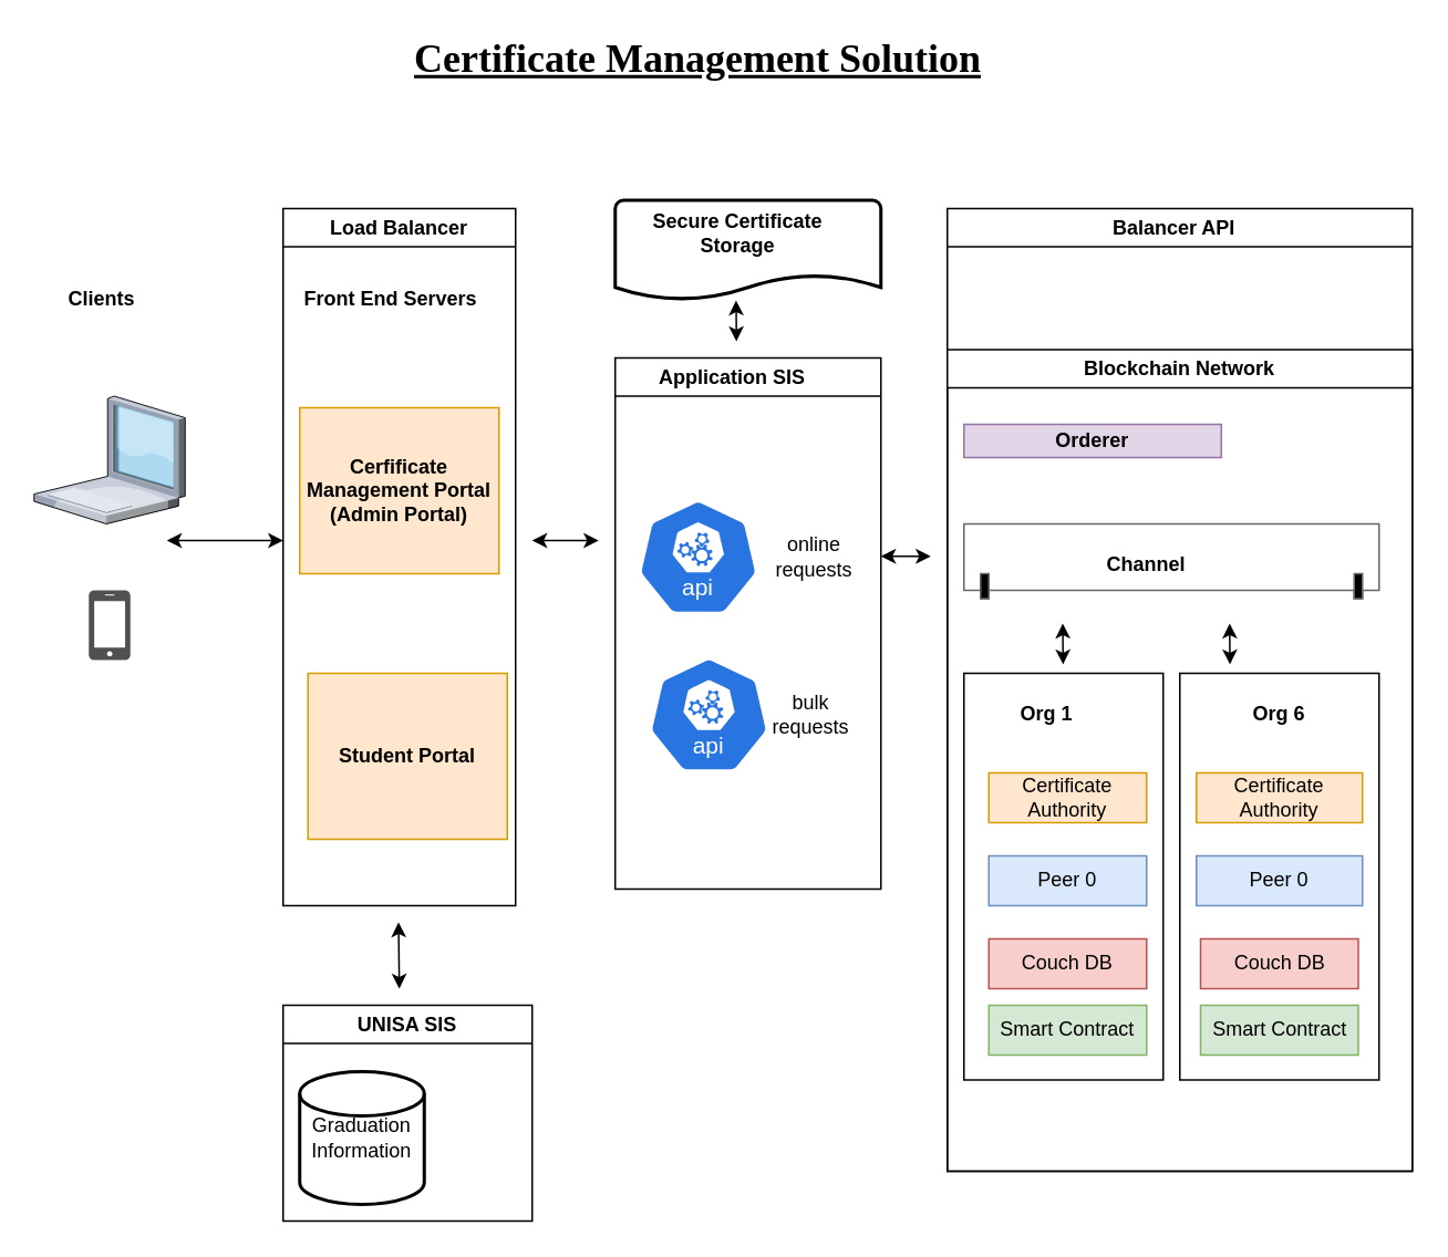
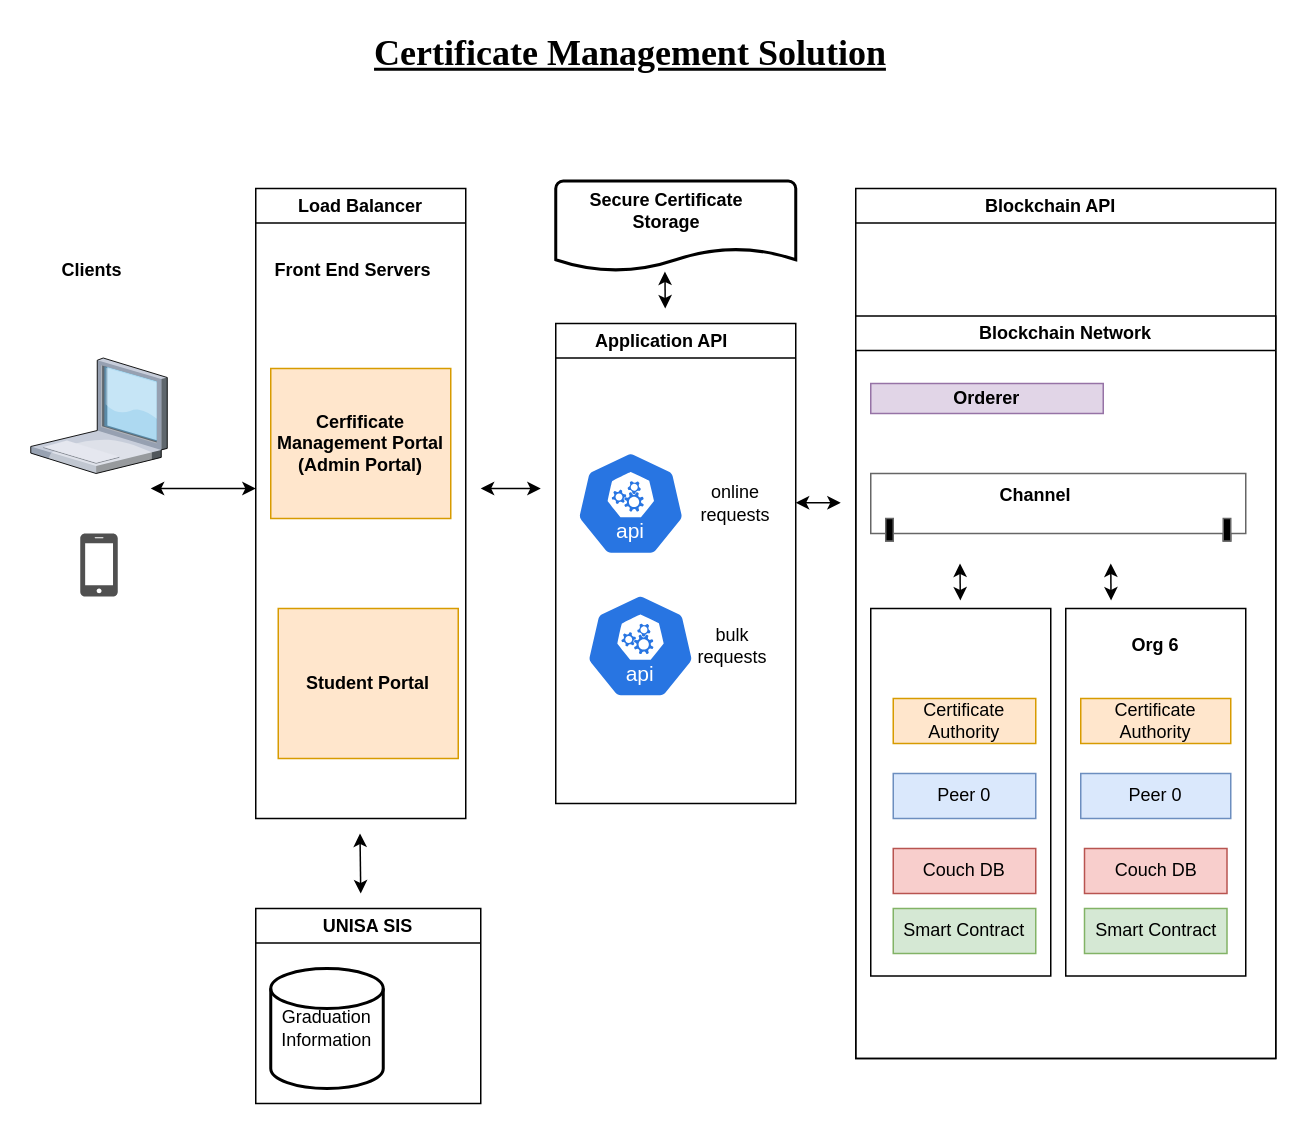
  <mxCell id="0" />
  <mxCell id="1" parent="0" />
  <mxCell id="2" value="" style="strokeWidth=2;html=1;shape=mxgraph.flowchart.document2;whiteSpace=wrap;size=0.25;" parent="1" vertex="1"><mxGeometry x="370" y="120" width="160" height="60" as="geometry" /></mxCell>
  <mxCell id="3" value="&lt;b&gt;Secure Certificate Storage&lt;/b&gt;" style="text;html=1;align=center;verticalAlign=middle;whiteSpace=wrap;rounded=0;" parent="1" vertex="1"><mxGeometry x="376.77" y="125" width="133.54" height="30" as="geometry" /></mxCell>
  <mxCell id="4" value="Load Balancer" style="swimlane;whiteSpace=wrap;html=1;" parent="1" vertex="1"><mxGeometry x="170" y="125" width="140" height="420" as="geometry"><mxRectangle x="320" y="100" width="140" height="30" as="alternateBounds" /></mxGeometry></mxCell>
  <mxCell id="5" value="&lt;b&gt;Front End Servers&lt;/b&gt;" style="text;html=1;align=center;verticalAlign=middle;whiteSpace=wrap;rounded=0;" parent="4" vertex="1"><mxGeometry x="10" y="40" width="110" height="30" as="geometry" /></mxCell>
  <mxCell id="6" value="&lt;b&gt;Cerfificate Management Portal (Admin Portal)&lt;/b&gt;" style="text;html=1;align=center;verticalAlign=middle;whiteSpace=wrap;rounded=0;fillColor=#ffe6cc;strokeColor=#d79b00;" parent="4" vertex="1"><mxGeometry x="10" y="120" width="120" height="100" as="geometry" /></mxCell>
  <mxCell id="7" value="&lt;b&gt;Student Portal&lt;/b&gt;" style="text;html=1;align=center;verticalAlign=middle;whiteSpace=wrap;rounded=0;fillColor=#ffe6cc;strokeColor=#d79b00;" parent="4" vertex="1"><mxGeometry x="15" y="280" width="120" height="100" as="geometry" /></mxCell>
  <mxCell id="8" value="" style="verticalLabelPosition=bottom;sketch=0;aspect=fixed;html=1;verticalAlign=top;strokeColor=none;align=center;outlineConnect=0;shape=mxgraph.citrix.laptop_1;" parent="1" vertex="1"><mxGeometry x="20" y="238" width="91" height="77" as="geometry" /></mxCell>
  <mxCell id="9" value="&lt;b&gt;Clients&lt;/b&gt;" style="text;html=1;align=center;verticalAlign=middle;whiteSpace=wrap;rounded=0;" parent="1" vertex="1"><mxGeometry x="31" y="165" width="60" height="30" as="geometry" /></mxCell>
  <mxCell id="10" value="" style="sketch=0;pointerEvents=1;shadow=0;dashed=0;html=1;strokeColor=none;fillColor=#505050;labelPosition=center;verticalLabelPosition=bottom;verticalAlign=top;outlineConnect=0;align=center;shape=mxgraph.office.devices.cell_phone_iphone_standalone;" parent="1" vertex="1"><mxGeometry x="53" y="355" width="25" height="42" as="geometry" /></mxCell>
  <mxCell id="11" value="" style="endArrow=classic;startArrow=classic;html=1;rounded=0;" parent="1" edge="1"><mxGeometry width="50" height="50" relative="1" as="geometry"><mxPoint x="100" y="325" as="sourcePoint" /><mxPoint x="170" y="325" as="targetPoint" /></mxGeometry></mxCell>
  <mxCell id="12" value="" style="endArrow=classic;startArrow=classic;html=1;rounded=0;" parent="1" edge="1"><mxGeometry width="50" height="50" relative="1" as="geometry"><mxPoint x="320" y="325" as="sourcePoint" /><mxPoint x="360" y="325" as="targetPoint" /></mxGeometry></mxCell>
- <mxCell id="13" value="&lt;b&gt;Application SIS&lt;span style=&quot;white-space: pre;&quot;&gt;&#09;&lt;/span&gt;&lt;/b&gt;" style="swimlane;whiteSpace=wrap;html=1;" parent="1" vertex="1"><mxGeometry x="370" y="215" width="160" height="320" as="geometry" /></mxCell>
+ <mxCell id="13" value="&lt;b&gt;Application API&lt;span style=&quot;white-space: pre;&quot;&gt;&#09;&lt;/span&gt;&lt;/b&gt;" style="swimlane;whiteSpace=wrap;html=1;" parent="1" vertex="1"><mxGeometry x="370" y="215" width="160" height="320" as="geometry" /></mxCell>
  <mxCell id="14" value="" style="aspect=fixed;sketch=0;html=1;dashed=0;whitespace=wrap;verticalLabelPosition=bottom;verticalAlign=top;fillColor=#2875E2;strokeColor=#ffffff;points=[[0.005,0.63,0],[0.1,0.2,0],[0.9,0.2,0],[0.5,0,0],[0.995,0.63,0],[0.72,0.99,0],[0.5,1,0],[0.28,0.99,0]];shape=mxgraph.kubernetes.icon2;kubernetesLabel=1;prIcon=api" parent="13" vertex="1"><mxGeometry x="13.54" y="85" width="72.92" height="70" as="geometry" /></mxCell>
  <mxCell id="15" value="online requests" style="text;html=1;align=center;verticalAlign=middle;whiteSpace=wrap;rounded=0;" parent="13" vertex="1"><mxGeometry x="80.15" y="95" width="79.85" height="50" as="geometry" /></mxCell>
  <mxCell id="16" value="" style="aspect=fixed;sketch=0;html=1;dashed=0;whitespace=wrap;verticalLabelPosition=bottom;verticalAlign=top;fillColor=#2875E2;strokeColor=#ffffff;points=[[0.005,0.63,0],[0.1,0.2,0],[0.9,0.2,0],[0.5,0,0],[0.995,0.63,0],[0.72,0.99,0],[0.5,1,0],[0.28,0.99,0]];shape=mxgraph.kubernetes.icon2;kubernetesLabel=1;prIcon=api" parent="13" vertex="1"><mxGeometry x="20.0" y="180" width="72.92" height="70" as="geometry" /></mxCell>
  <mxCell id="17" value="bulk requests" style="text;html=1;align=center;verticalAlign=middle;whiteSpace=wrap;rounded=0;" parent="13" vertex="1"><mxGeometry x="83.07" y="200" width="70" height="30" as="geometry" /></mxCell>
  <mxCell id="18" value="" style="endArrow=classic;startArrow=classic;html=1;rounded=0;entryX=0.455;entryY=0.923;entryDx=0;entryDy=0;entryPerimeter=0;" parent="1" edge="1"><mxGeometry width="50" height="50" relative="1" as="geometry"><mxPoint x="443" y="205" as="sourcePoint" /><mxPoint x="442.8" y="180.38" as="targetPoint" /></mxGeometry></mxCell>
- <mxCell id="19" value="&lt;b&gt;Balancer API&lt;span style=&quot;white-space: pre;&quot;&gt;&#09;&lt;/span&gt;&lt;/b&gt;" style="swimlane;whiteSpace=wrap;html=1;" parent="1" vertex="1"><mxGeometry x="570" y="125" width="280" height="580" as="geometry" /></mxCell>
+ <mxCell id="19" value="&lt;b&gt;Blockchain API&lt;span style=&quot;white-space: pre;&quot;&gt;&#09;&lt;/span&gt;&lt;/b&gt;" style="swimlane;whiteSpace=wrap;html=1;" parent="1" vertex="1"><mxGeometry x="570" y="125" width="280" height="580" as="geometry" /></mxCell>
  <mxCell id="20" value="Blockchain Network" style="swimlane;whiteSpace=wrap;html=1;" parent="19" vertex="1"><mxGeometry y="85" width="280" height="495" as="geometry" /></mxCell>
  <mxCell id="21" value="&lt;b&gt;Orderer&lt;/b&gt;" style="text;html=1;align=center;verticalAlign=middle;whiteSpace=wrap;rounded=0;fillColor=#e1d5e7;strokeColor=#9673a6;" parent="20" vertex="1"><mxGeometry x="10" y="45" width="155" height="20" as="geometry" /></mxCell>
  <mxCell id="22" value="" style="strokeColor=#666666;html=1;labelPosition=right;align=left;spacingLeft=15;shadow=0;dashed=0;outlineConnect=0;shape=mxgraph.rackGeneral.channelBase;" parent="20" vertex="1"><mxGeometry x="10" y="105" width="250" height="45" as="geometry" /></mxCell>
- <mxCell id="23" value="&lt;b&gt;Channel&lt;/b&gt;" style="text;html=1;align=center;verticalAlign=middle;whiteSpace=wrap;rounded=0;" parent="20" vertex="1"><mxGeometry x="90" y="115" width="60" height="30" as="geometry" /></mxCell>
+ <mxCell id="23" value="&lt;b&gt;Channel&lt;/b&gt;" style="text;html=1;align=center;verticalAlign=middle;whiteSpace=wrap;rounded=0;" parent="20" vertex="1"><mxGeometry x="90" y="105" width="60" height="30" as="geometry" /></mxCell>
  <mxCell id="24" value="" style="rounded=0;whiteSpace=wrap;html=1;" parent="20" vertex="1"><mxGeometry x="10" y="195" width="120" height="245" as="geometry" /></mxCell>
  <mxCell id="25" value="" style="rounded=0;whiteSpace=wrap;html=1;" parent="20" vertex="1"><mxGeometry x="140" y="195" width="120" height="245" as="geometry" /></mxCell>
- <mxCell id="26" value="&lt;b&gt;Org 1&lt;/b&gt;" style="text;html=1;align=center;verticalAlign=middle;whiteSpace=wrap;rounded=0;" parent="20" vertex="1"><mxGeometry x="20" y="205" width="80" height="30" as="geometry" /></mxCell>
  <mxCell id="27" value="&lt;b&gt;Org 6&lt;/b&gt;" style="text;html=1;align=center;verticalAlign=middle;whiteSpace=wrap;rounded=0;" parent="20" vertex="1"><mxGeometry x="160" y="205" width="80" height="30" as="geometry" /></mxCell>
  <mxCell id="28" value="Certificate Authority" style="text;html=1;align=center;verticalAlign=middle;whiteSpace=wrap;rounded=0;fillColor=#ffe6cc;strokeColor=#d79b00;" parent="20" vertex="1"><mxGeometry x="25" y="255" width="95" height="30" as="geometry" /></mxCell>
  <mxCell id="29" value="Certificate Authority" style="text;html=1;align=center;verticalAlign=middle;whiteSpace=wrap;rounded=0;fillColor=#ffe6cc;strokeColor=#d79b00;" parent="20" vertex="1"><mxGeometry x="150" y="255" width="100" height="30" as="geometry" /></mxCell>
  <mxCell id="30" value="Peer 0" style="text;html=1;align=center;verticalAlign=middle;whiteSpace=wrap;rounded=0;fillColor=#dae8fc;strokeColor=#6c8ebf;" parent="20" vertex="1"><mxGeometry x="25" y="305" width="95" height="30" as="geometry" /></mxCell>
  <mxCell id="31" value="Peer 0" style="text;html=1;align=center;verticalAlign=middle;whiteSpace=wrap;rounded=0;fillColor=#dae8fc;strokeColor=#6c8ebf;" parent="20" vertex="1"><mxGeometry x="150" y="305" width="100" height="30" as="geometry" /></mxCell>
  <mxCell id="32" value="Couch DB" style="text;html=1;align=center;verticalAlign=middle;whiteSpace=wrap;rounded=0;fillColor=#f8cecc;strokeColor=#b85450;" parent="20" vertex="1"><mxGeometry x="152.5" y="355" width="95" height="30" as="geometry" /></mxCell>
  <mxCell id="33" value="Couch DB" style="text;html=1;align=center;verticalAlign=middle;whiteSpace=wrap;rounded=0;fillColor=#f8cecc;strokeColor=#b85450;" parent="20" vertex="1"><mxGeometry x="25" y="355" width="95" height="30" as="geometry" /></mxCell>
  <mxCell id="34" value="Smart Contract" style="text;html=1;align=center;verticalAlign=middle;whiteSpace=wrap;rounded=0;fillColor=#d5e8d4;strokeColor=#82b366;" parent="20" vertex="1"><mxGeometry x="152.5" y="395" width="95" height="30" as="geometry" /></mxCell>
  <mxCell id="35" value="Smart Contract" style="text;html=1;align=center;verticalAlign=middle;whiteSpace=wrap;rounded=0;fillColor=#d5e8d4;strokeColor=#82b366;" parent="20" vertex="1"><mxGeometry x="25" y="395" width="95" height="30" as="geometry" /></mxCell>
  <mxCell id="36" value="" style="endArrow=classic;startArrow=classic;html=1;rounded=0;entryX=0.455;entryY=0.923;entryDx=0;entryDy=0;entryPerimeter=0;" parent="20" edge="1"><mxGeometry width="50" height="50" relative="1" as="geometry"><mxPoint x="69.7" y="189.62" as="sourcePoint" /><mxPoint x="69.5" y="165" as="targetPoint" /></mxGeometry></mxCell>
  <mxCell id="37" value="" style="endArrow=classic;startArrow=classic;html=1;rounded=0;entryX=0.455;entryY=0.923;entryDx=0;entryDy=0;entryPerimeter=0;" parent="20" edge="1"><mxGeometry width="50" height="50" relative="1" as="geometry"><mxPoint x="170.2" y="189.62" as="sourcePoint" /><mxPoint x="170" y="165" as="targetPoint" /></mxGeometry></mxCell>
  <mxCell id="38" value="" style="endArrow=classic;startArrow=classic;html=1;rounded=0;" parent="1" edge="1"><mxGeometry width="50" height="50" relative="1" as="geometry"><mxPoint x="530" y="334.5" as="sourcePoint" /><mxPoint x="560" y="334.5" as="targetPoint" /></mxGeometry></mxCell>
  <mxCell id="39" value="UNISA SIS" style="swimlane;whiteSpace=wrap;html=1;" parent="1" vertex="1"><mxGeometry x="170" y="605" width="150" height="130" as="geometry" /></mxCell>
  <mxCell id="40" value="Graduation Information" style="strokeWidth=2;html=1;shape=mxgraph.flowchart.database;whiteSpace=wrap;" parent="39" vertex="1"><mxGeometry x="10" y="40" width="75" height="80" as="geometry" /></mxCell>
  <mxCell id="41" value="" style="endArrow=classic;startArrow=classic;html=1;rounded=0;" parent="1" edge="1"><mxGeometry width="50" height="50" relative="1" as="geometry"><mxPoint x="240" y="595" as="sourcePoint" /><mxPoint x="239.5" y="555" as="targetPoint" /></mxGeometry></mxCell>
  <mxCell id="42" value="&lt;font face=&quot;Comic Sans MS&quot; style=&quot;font-size: 24px;&quot;&gt;&lt;b&gt;&lt;u&gt;Certificate Management Solution&lt;/u&gt;&lt;/b&gt;&lt;/font&gt;" style="text;html=1;align=center;verticalAlign=middle;whiteSpace=wrap;rounded=0;" parent="1" vertex="1"><mxGeometry x="190" y="20" width="460" height="30" as="geometry" /></mxCell>
